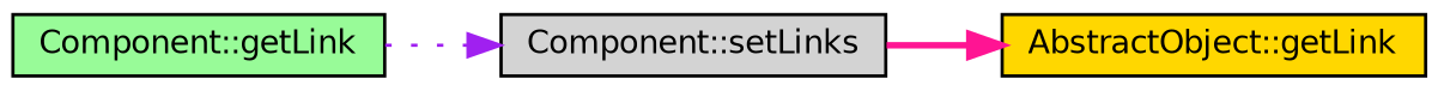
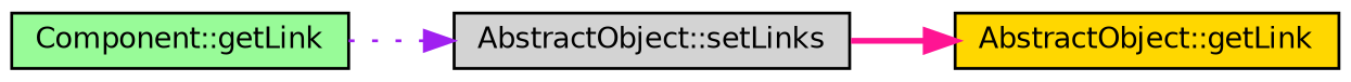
  digraph {
    rankdir=LR
    node [color=black fontname=Helvetica fontsize=10 shape=record style=filled]
    edge [fontname=Helvetica fontsize=10 labelfontname=Helvetica labelfontsize=10]
    n1 [fillcolor=palegreen fontcolor=black height=0.2 label="Component::getLink" width=0.4]
-   n2 [fillcolor=lightgrey height=0.2 label="Component::setLinks" width=0.4]
+   n2 [fillcolor=lightgrey height=0.2 label="AbstractObject::setLinks" width=0.4]
    n3 [fillcolor=gold height=0.2 label="AbstractObject::getLink" width=0.4]
    n1 -> n2 [color=purple style=dotted]
    n2 -> n3 [color=deeppink style=bold]
  }
